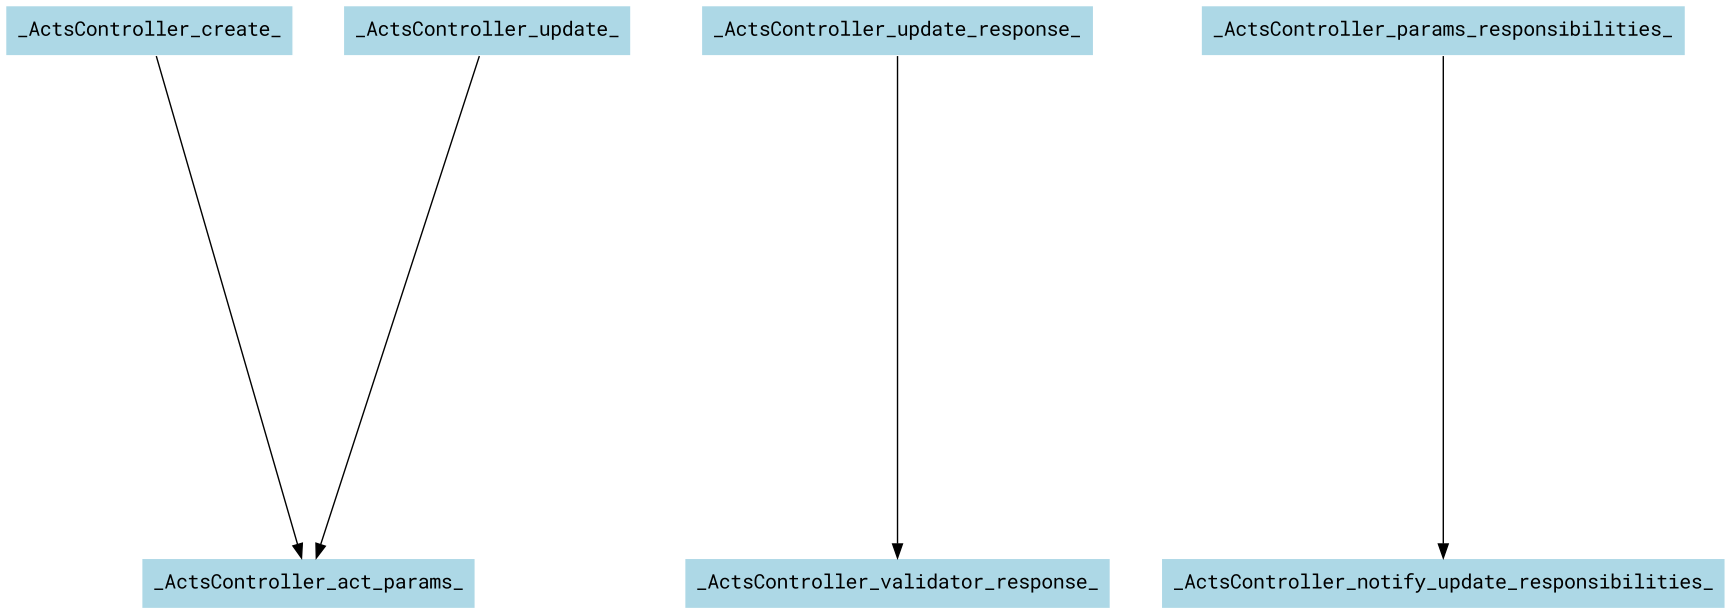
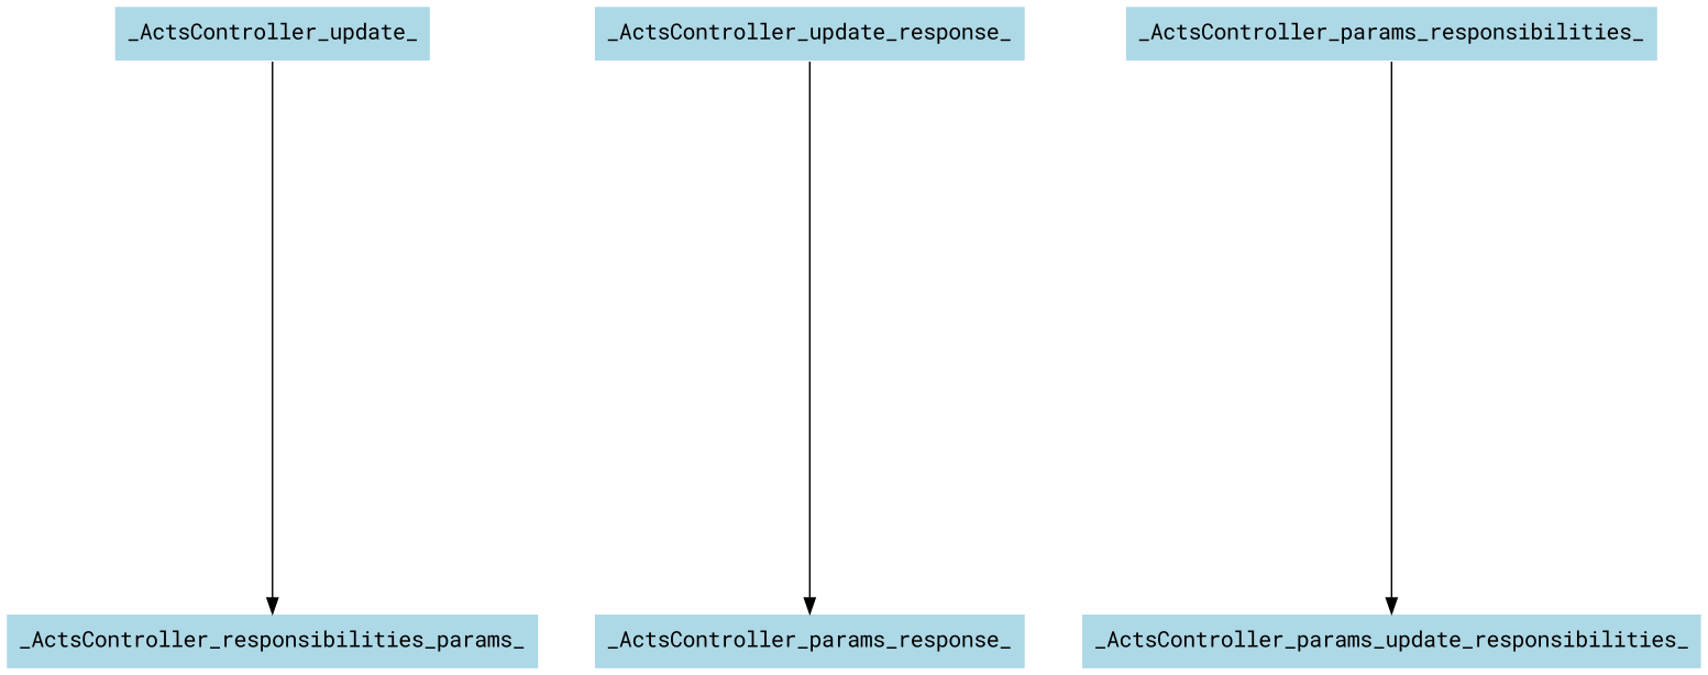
  digraph {
    fontname="Roboto Mono"
    nodesep=0.5
    ranksep=5
    node [color=white fillcolor=lightblue fontname="Roboto Mono" shape=box style=filled]
    edge [fontname="Roboto Mono"]
-   _ActsController_create_
-   _ActsController_act_params_
+   _ActsController_act_params_ [label=_ActsController_responsibilities_params_]
    _ActsController_update_
    n4 [label=_ActsController_update_response_]
-   _ActsController_validator_response_
+   _ActsController_validator_response_ [label=_ActsController_params_response_]
    n6 [label=_ActsController_params_responsibilities_]
-   _ActsController_notify_update_responsibilities_
-   _ActsController_create_ -> _ActsController_act_params_
+   _ActsController_notify_update_responsibilities_ [label=_ActsController_params_update_responsibilities_]
    _ActsController_update_ -> _ActsController_act_params_
    n4 -> _ActsController_validator_response_
    n6 -> _ActsController_notify_update_responsibilities_
  }
